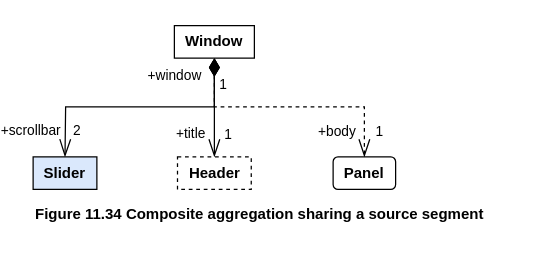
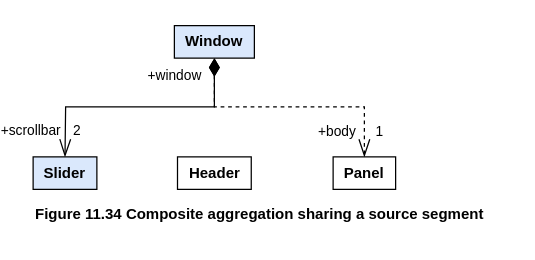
  <mxCell id="0" />
  <mxCell id="1" parent="0" />
  <mxCell id="2" style="rounded=0;orthogonalLoop=1;jettySize=auto;html=1;exitX=0.5;exitY=1;exitDx=0;exitDy=0;entryX=0.5;entryY=0;entryDx=0;entryDy=0;startArrow=diamondThin;startFill=1;startSize=12;endArrow=openThin;endFill=0;endSize=12;" edge="1" parent="1" source="13" target="14"><mxGeometry relative="1" as="geometry"><Array as="points"><mxPoint x="165" y="85" /><mxPoint x="46" y="85" /></Array></mxGeometry></mxCell>
  <mxCell id="3" value="2" style="edgeLabel;html=1;align=center;verticalAlign=middle;resizable=0;points=[];" vertex="1" connectable="0" parent="2"><mxGeometry x="0.455" y="2" relative="1" as="geometry"><mxPoint x="-6" y="16" as="offset" /></mxGeometry></mxCell>
  <mxCell id="4" value="+scrollbar" style="edgeLabel;html=1;align=center;verticalAlign=middle;resizable=0;points=[];" vertex="1" connectable="0" parent="2"><mxGeometry x="0.478" relative="1" as="geometry"><mxPoint x="-41" y="18" as="offset" /></mxGeometry></mxCell>
- <mxCell id="5" style="rounded=0;orthogonalLoop=1;jettySize=auto;html=1;exitX=0.5;exitY=1;exitDx=0;exitDy=0;entryX=0.5;entryY=0;entryDx=0;entryDy=0;endArrow=openThin;startArrow=diamondThin;startFill=1;startSize=12;endFill=0;endSize=12;" edge="1" parent="1" source="13" target="15"><mxGeometry relative="1" as="geometry" /></mxCell>
- <mxCell id="6" value="1" style="edgeLabel;html=1;align=center;verticalAlign=middle;resizable=0;points=[];" vertex="1" connectable="0" parent="5"><mxGeometry x="-0.357" y="-1" relative="1" as="geometry"><mxPoint x="7" y="-5" as="offset" /></mxGeometry></mxCell>
- <mxCell id="7" value="1" style="edgeLabel;html=1;align=center;verticalAlign=middle;resizable=0;points=[];" vertex="1" connectable="0" parent="5"><mxGeometry x="0.553" y="3" relative="1" as="geometry"><mxPoint x="7" y="-1" as="offset" /></mxGeometry></mxCell>
- <mxCell id="8" value="+title" style="edgeLabel;html=1;align=center;verticalAlign=middle;resizable=0;points=[];" vertex="1" connectable="0" parent="5"><mxGeometry x="0.53" y="1" relative="1" as="geometry"><mxPoint x="-21" y="-1" as="offset" /></mxGeometry></mxCell>
  <mxCell id="9" style="rounded=0;orthogonalLoop=1;jettySize=auto;html=1;exitX=0.5;exitY=1;exitDx=0;exitDy=0;entryX=0.5;entryY=0;entryDx=0;entryDy=0;endArrow=openThin;startArrow=diamondThin;startFill=1;startSize=12;endFill=0;endSize=12;dashed=1;" edge="1" parent="1" source="13" target="16"><mxGeometry relative="1" as="geometry"><Array as="points"><mxPoint x="165" y="85" /><mxPoint x="285" y="85" /></Array></mxGeometry></mxCell>
  <mxCell id="10" value="1" style="edgeLabel;html=1;align=center;verticalAlign=middle;resizable=0;points=[];" vertex="1" connectable="0" parent="9"><mxGeometry x="0.538" y="-2" relative="1" as="geometry"><mxPoint x="17" y="17" as="offset" /></mxGeometry></mxCell>
  <mxCell id="11" value="+body" style="edgeLabel;html=1;align=center;verticalAlign=middle;resizable=0;points=[];" vertex="1" connectable="0" parent="9"><mxGeometry x="0.469" y="1" relative="1" as="geometry"><mxPoint x="-10" y="20" as="offset" /></mxGeometry></mxCell>
  <mxCell id="12" value="+window" style="edgeLabel;html=1;align=center;verticalAlign=middle;resizable=0;points=[];" vertex="1" connectable="0" parent="9"><mxGeometry x="-0.719" relative="1" as="geometry"><mxPoint x="-33" y="-15" as="offset" /></mxGeometry></mxCell>
- <mxCell id="13" value="&lt;b&gt;Window&lt;/b&gt;" style="whiteSpace=wrap;html=1;" vertex="1" parent="1"><mxGeometry x="133" y="20" width="64" height="26" as="geometry" /></mxCell>
+ <mxCell id="13" value="&lt;b&gt;Window&lt;/b&gt;" style="whiteSpace=wrap;html=1;fillColor=#dae8fc;" vertex="1" parent="1"><mxGeometry x="133" y="20" width="64" height="26" as="geometry" /></mxCell>
  <mxCell id="14" value="&lt;b&gt;Slider&lt;/b&gt;" style="whiteSpace=wrap;html=1;fillColor=#dae8fc;" vertex="1" parent="1"><mxGeometry x="20" y="125" width="51" height="26" as="geometry" /></mxCell>
- <mxCell id="15" value="&lt;b&gt;Header&lt;/b&gt;" style="whiteSpace=wrap;html=1;dashed=1;" vertex="1" parent="1"><mxGeometry x="135.5" y="125" width="59" height="26" as="geometry" /></mxCell>
- <mxCell id="16" value="&lt;b&gt;Panel&lt;/b&gt;" style="whiteSpace=wrap;html=1;rounded=1;" vertex="1" parent="1"><mxGeometry x="260" y="125" width="50" height="26" as="geometry" /></mxCell>
+ <mxCell id="15" value="&lt;b&gt;Header&lt;/b&gt;" style="whiteSpace=wrap;html=1;" vertex="1" parent="1"><mxGeometry x="135.5" y="125" width="59" height="26" as="geometry" /></mxCell>
+ <mxCell id="16" value="&lt;b&gt;Panel&lt;/b&gt;" style="whiteSpace=wrap;html=1;" vertex="1" parent="1"><mxGeometry x="260" y="125" width="50" height="26" as="geometry" /></mxCell>
  <mxCell id="17" value="&lt;b&gt;Figure 11.34 Composite aggregation sharing a source segment&lt;/b&gt;" style="text;html=1;align=left;verticalAlign=middle;resizable=0;points=[];autosize=1;strokeColor=none;fillColor=none;" vertex="1" parent="1"><mxGeometry x="20" y="156" width="380" height="30" as="geometry" /></mxCell>
